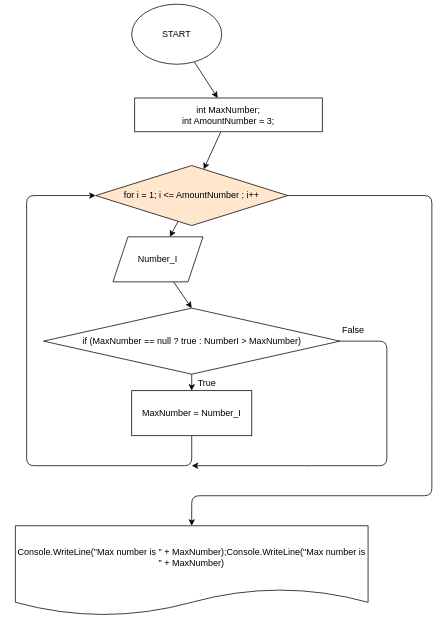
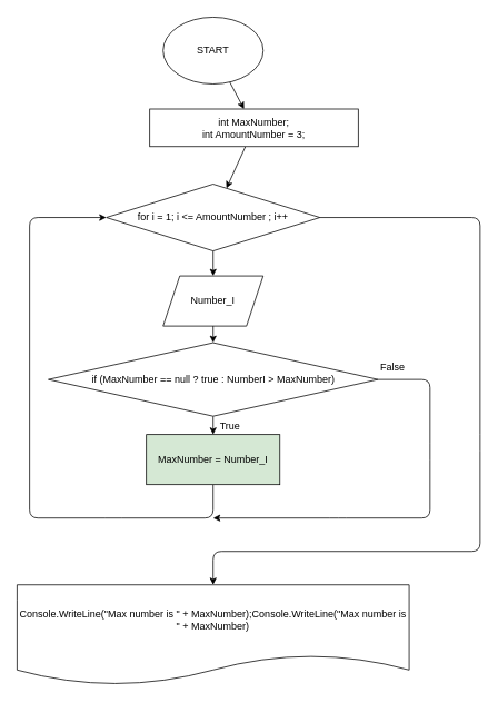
  <mxCell id="0" />
  <mxCell id="1" parent="0" />
  <mxCell id="2" value="" style="edgeStyle=none;html=1;" parent="1" source="3" target="5" edge="1"><mxGeometry relative="1" as="geometry" /></mxCell>
- <mxCell id="3" value="START" style="ellipse;whiteSpace=wrap;html=1;" parent="1" vertex="1"><mxGeometry x="175" y="5" width="120" height="80" as="geometry" /></mxCell>
+ <mxCell id="3" value="START" style="ellipse;whiteSpace=wrap;html=1;" parent="1" vertex="1"><mxGeometry x="195" y="20" width="120" height="80" as="geometry" /></mxCell>
  <mxCell id="4" value="" style="edgeStyle=none;html=1;" parent="1" source="5" target="8" edge="1"><mxGeometry relative="1" as="geometry" /></mxCell>
  <mxCell id="5" value="int MaxNumber;&lt;br&gt;int AmountNumber = 3;" style="whiteSpace=wrap;html=1;" parent="1" vertex="1"><mxGeometry x="179" y="130" width="250" height="45" as="geometry" /></mxCell>
  <mxCell id="6" value="" style="edgeStyle=none;html=1;" parent="1" source="8" target="10" edge="1"><mxGeometry relative="1" as="geometry" /></mxCell>
  <mxCell id="7" style="edgeStyle=none;html=1;exitX=1;exitY=0.5;exitDx=0;exitDy=0;entryX=0.5;entryY=0;entryDx=0;entryDy=0;" edge="1" parent="1" source="8" target="16"><mxGeometry relative="1" as="geometry"><mxPoint x="255" y="703" as="targetPoint" /><Array as="points"><mxPoint x="575" y="260" /><mxPoint x="575" y="530" /><mxPoint x="575" y="660" /><mxPoint x="255" y="660" /></Array></mxGeometry></mxCell>
- <mxCell id="8" value="for i = 1; i &amp;lt;= AmountNumber&amp;nbsp;; i++" style="rhombus;whiteSpace=wrap;html=1;fillColor=#ffe6cc;" parent="1" vertex="1"><mxGeometry x="127" y="220" width="256" height="80" as="geometry" /></mxCell>
+ <mxCell id="8" value="for i = 1; i &amp;lt;= AmountNumber&amp;nbsp;; i++" style="rhombus;whiteSpace=wrap;html=1;" parent="1" vertex="1"><mxGeometry x="127" y="220" width="256" height="80" as="geometry" /></mxCell>
  <mxCell id="9" value="" style="edgeStyle=none;html=1;entryX=0.5;entryY=0;entryDx=0;entryDy=0;" parent="1" source="10" target="13" edge="1"><mxGeometry relative="1" as="geometry"><mxPoint x="255" y="420" as="targetPoint" /></mxGeometry></mxCell>
- <mxCell id="10" value="Number_I" style="shape=parallelogram;perimeter=parallelogramPerimeter;whiteSpace=wrap;html=1;fixedSize=1;" parent="1" vertex="1"><mxGeometry x="150" y="315" width="120" height="60" as="geometry" /></mxCell>
+ <mxCell id="10" value="Number_I" style="shape=parallelogram;perimeter=parallelogramPerimeter;whiteSpace=wrap;html=1;fixedSize=1;" parent="1" vertex="1"><mxGeometry x="195" y="330" width="120" height="60" as="geometry" /></mxCell>
  <mxCell id="11" value="" style="edgeStyle=none;html=1;" parent="1" source="13" target="15" edge="1"><mxGeometry relative="1" as="geometry" /></mxCell>
  <mxCell id="12" style="edgeStyle=none;html=1;exitX=1;exitY=0.5;exitDx=0;exitDy=0;" parent="1" source="13" edge="1"><mxGeometry relative="1" as="geometry"><mxPoint x="255" y="620" as="targetPoint" /><Array as="points"><mxPoint x="515" y="454" /><mxPoint x="515" y="540" /><mxPoint x="515" y="620" /><mxPoint x="405" y="620" /></Array></mxGeometry></mxCell>
  <mxCell id="13" value="if (MaxNumber == null ? true : NumberI &amp;gt; MaxNumber)" style="rhombus;whiteSpace=wrap;html=1;" parent="1" vertex="1"><mxGeometry x="57.5" y="410" width="395" height="88" as="geometry" /></mxCell>
  <mxCell id="14" style="edgeStyle=none;html=1;entryX=0;entryY=0.5;entryDx=0;entryDy=0;exitX=0.5;exitY=1;exitDx=0;exitDy=0;" parent="1" source="15" target="8" edge="1"><mxGeometry relative="1" as="geometry"><Array as="points"><mxPoint x="255" y="620" /><mxPoint x="135" y="620" /><mxPoint x="35" y="620" /><mxPoint x="35" y="260" /></Array></mxGeometry></mxCell>
- <mxCell id="15" value="&lt;span&gt;MaxNumber = Number_I&lt;/span&gt;" style="whiteSpace=wrap;html=1;" parent="1" vertex="1"><mxGeometry x="175" y="520" width="160" height="60" as="geometry" /></mxCell>
+ <mxCell id="15" value="&lt;span&gt;MaxNumber = Number_I&lt;/span&gt;" style="whiteSpace=wrap;html=1;fillColor=#d5e8d4;" parent="1" vertex="1"><mxGeometry x="175" y="520" width="160" height="60" as="geometry" /></mxCell>
  <mxCell id="16" value="Console.WriteLine(&quot;Max number is &quot; + MaxNumber);Console.WriteLine(&quot;Max number is &quot; + MaxNumber)" style="shape=document;whiteSpace=wrap;html=1;boundedLbl=1;" vertex="1" parent="1"><mxGeometry x="20" y="700" width="470" height="120" as="geometry" /></mxCell>
  <mxCell id="17" value="True" style="text;html=1;align=center;verticalAlign=middle;resizable=0;points=[];autosize=1;strokeColor=none;fillColor=none;" vertex="1" parent="1"><mxGeometry x="255" y="500" width="40" height="20" as="geometry" /></mxCell>
  <mxCell id="18" value="False" style="text;html=1;align=center;verticalAlign=middle;resizable=0;points=[];autosize=1;strokeColor=none;fillColor=none;" vertex="1" parent="1"><mxGeometry x="450" y="430" width="40" height="20" as="geometry" /></mxCell>
